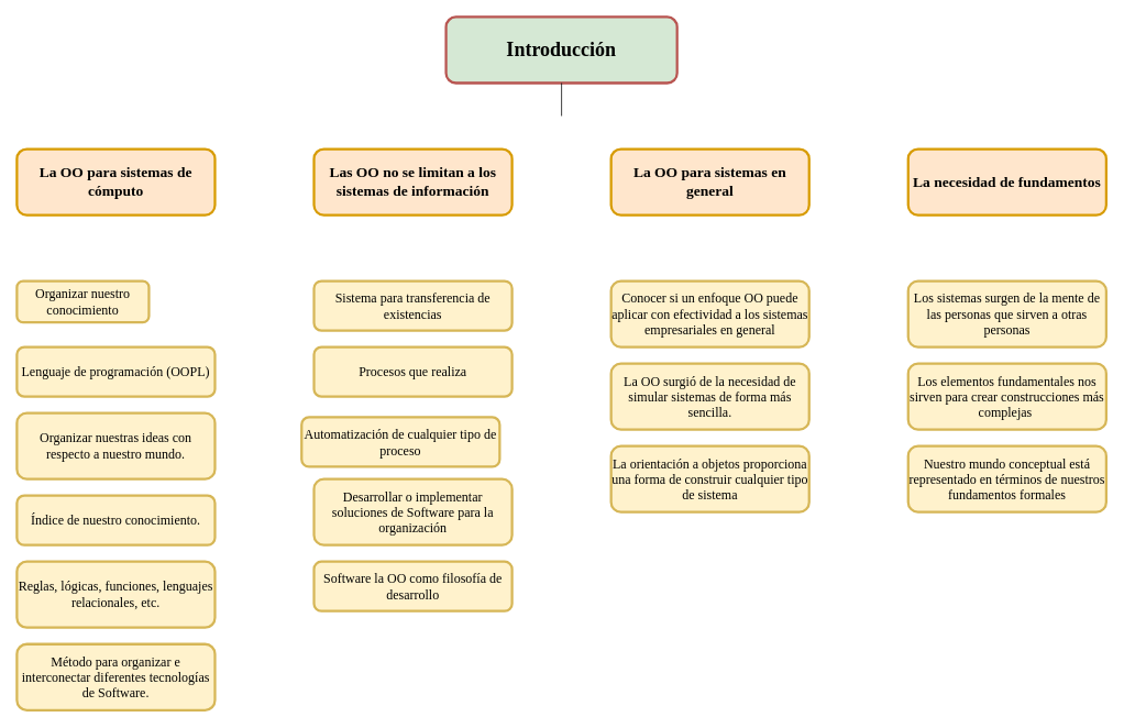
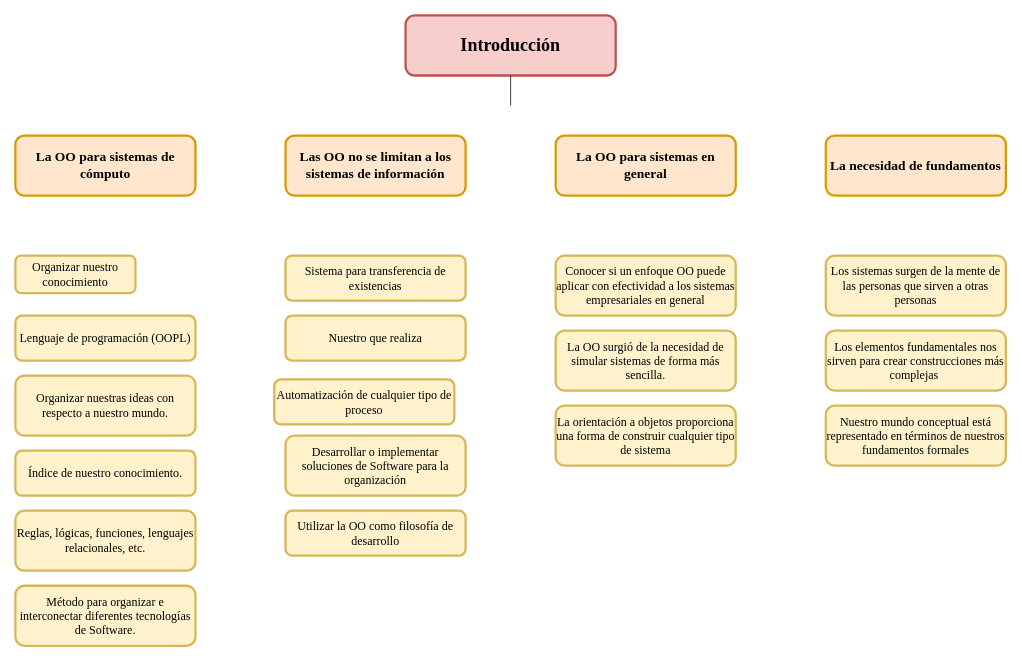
  <mxCell id="0" />
  <mxCell id="1" parent="0" />
  <mxCell id="2" value="&lt;h2&gt;&lt;font face=&quot;Times New Roman&quot;&gt;La OO para sistemas de cómputo&lt;/font&gt;&lt;/h2&gt;" style="rounded=1;whiteSpace=wrap;html=1;strokeColor=#d79b00;fillColor=#ffe6cc;strokeWidth=3;glass=0;sketch=0;shadow=0;" vertex="1" parent="1"><mxGeometry x="20" y="180" width="240" height="80" as="geometry" /></mxCell>
  <mxCell id="3" value="&lt;font style=&quot;font-size: 16px;&quot;&gt;Organizar nuestro &lt;font style=&quot;font-size: 16px;&quot;&gt;conocimiento&lt;/font&gt;&lt;/font&gt;" style="rounded=1;whiteSpace=wrap;html=1;shadow=0;glass=0;sketch=0;strokeWidth=3;fillColor=#fff2cc;strokeColor=#d6b656;fontSize=16;fontFamily=Times New Roman;" vertex="1" parent="1"><mxGeometry x="20" y="340" width="160" height="50" as="geometry" /></mxCell>
  <mxCell id="4" value="Lenguaje de programación (OOPL)" style="rounded=1;whiteSpace=wrap;html=1;shadow=0;glass=0;sketch=0;strokeWidth=3;fillColor=#fff2cc;strokeColor=#d6b656;fontSize=16;fontFamily=Times New Roman;" vertex="1" parent="1"><mxGeometry x="20" y="420" width="240" height="60" as="geometry" /></mxCell>
  <mxCell id="5" value="Organizar nuestras ideas con respecto a nuestro mundo." style="rounded=1;whiteSpace=wrap;html=1;shadow=0;glass=0;sketch=0;strokeWidth=3;fillColor=#fff2cc;strokeColor=#d6b656;fontSize=16;fontFamily=Times New Roman;" vertex="1" parent="1"><mxGeometry x="20" y="500" width="240" height="80" as="geometry" /></mxCell>
  <mxCell id="6" value="Índice de nuestro conocimiento." style="rounded=1;whiteSpace=wrap;html=1;shadow=0;glass=0;sketch=0;strokeWidth=3;fillColor=#fff2cc;strokeColor=#d6b656;fontSize=16;fontFamily=Times New Roman;" vertex="1" parent="1"><mxGeometry x="20" y="600" width="240" height="60" as="geometry" /></mxCell>
  <mxCell id="7" value="Reglas, lógicas, funciones, lenguajes relacionales, etc." style="rounded=1;whiteSpace=wrap;html=1;shadow=0;glass=0;sketch=0;strokeWidth=3;fillColor=#fff2cc;strokeColor=#d6b656;fontSize=16;fontFamily=Times New Roman;" vertex="1" parent="1"><mxGeometry x="20" y="680" width="240" height="80" as="geometry" /></mxCell>
  <mxCell id="8" value="Método para organizar e interconectar diferentes tecnologías de Software." style="rounded=1;whiteSpace=wrap;html=1;shadow=0;glass=0;sketch=0;strokeWidth=3;fillColor=#fff2cc;strokeColor=#d6b656;fontSize=16;fontFamily=Times New Roman;" vertex="1" parent="1"><mxGeometry x="20" y="780" width="240" height="80" as="geometry" /></mxCell>
  <mxCell id="9" value="&lt;h2&gt;&lt;font face=&quot;Times New Roman&quot;&gt;Las OO no se limitan a los sistemas de información&lt;/font&gt;&lt;/h2&gt;" style="rounded=1;whiteSpace=wrap;html=1;strokeColor=#d79b00;fillColor=#ffe6cc;strokeWidth=3;glass=0;sketch=0;shadow=0;" vertex="1" parent="1"><mxGeometry x="380" y="180" width="240" height="80" as="geometry" /></mxCell>
  <mxCell id="10" value="Sistema para transferencia de existencias" style="rounded=1;whiteSpace=wrap;html=1;shadow=0;glass=0;sketch=0;strokeWidth=3;fillColor=#fff2cc;strokeColor=#d6b656;fontSize=16;fontFamily=Times New Roman;" vertex="1" parent="1"><mxGeometry x="380" y="340" width="240" height="60" as="geometry" /></mxCell>
- <mxCell id="11" value="Procesos que realiza" style="rounded=1;whiteSpace=wrap;html=1;shadow=0;glass=0;sketch=0;strokeWidth=3;fillColor=#fff2cc;strokeColor=#d6b656;fontSize=16;fontFamily=Times New Roman;" vertex="1" parent="1"><mxGeometry x="380" y="420" width="240" height="60" as="geometry" /></mxCell>
+ <mxCell id="11" value="Nuestro que realiza" style="rounded=1;whiteSpace=wrap;html=1;shadow=0;glass=0;sketch=0;strokeWidth=3;fillColor=#fff2cc;strokeColor=#d6b656;fontSize=16;fontFamily=Times New Roman;" vertex="1" parent="1"><mxGeometry x="380" y="420" width="240" height="60" as="geometry" /></mxCell>
  <mxCell id="12" value="Automatización de cualquier tipo de proceso" style="rounded=1;whiteSpace=wrap;html=1;shadow=0;glass=0;sketch=0;strokeWidth=3;fillColor=#fff2cc;strokeColor=#d6b656;fontSize=16;fontFamily=Times New Roman;" vertex="1" parent="1"><mxGeometry x="365" y="505" width="240" height="60" as="geometry" /></mxCell>
  <mxCell id="13" value="Desarrollar o implementar soluciones de Software para la organización" style="rounded=1;whiteSpace=wrap;html=1;shadow=0;glass=0;sketch=0;strokeWidth=3;fillColor=#fff2cc;strokeColor=#d6b656;fontSize=16;fontFamily=Times New Roman;" vertex="1" parent="1"><mxGeometry x="380" y="580" width="240" height="80" as="geometry" /></mxCell>
- <mxCell id="14" value="Software la OO como filosofía de desarrollo" style="rounded=1;whiteSpace=wrap;html=1;shadow=0;glass=0;sketch=0;strokeWidth=3;fillColor=#fff2cc;strokeColor=#d6b656;fontSize=16;fontFamily=Times New Roman;" vertex="1" parent="1"><mxGeometry x="380" y="680" width="240" height="60" as="geometry" /></mxCell>
+ <mxCell id="14" value="Utilizar la OO como filosofía de desarrollo" style="rounded=1;whiteSpace=wrap;html=1;shadow=0;glass=0;sketch=0;strokeWidth=3;fillColor=#fff2cc;strokeColor=#d6b656;fontSize=16;fontFamily=Times New Roman;" vertex="1" parent="1"><mxGeometry x="380" y="680" width="240" height="60" as="geometry" /></mxCell>
  <mxCell id="15" value="&lt;h2&gt;&lt;font face=&quot;Times New Roman&quot;&gt;La OO para sistemas en general&lt;/font&gt;&lt;/h2&gt;" style="rounded=1;whiteSpace=wrap;html=1;strokeColor=#d79b00;fillColor=#ffe6cc;strokeWidth=3;glass=0;sketch=0;shadow=0;" vertex="1" parent="1"><mxGeometry x="740" y="180" width="240" height="80" as="geometry" /></mxCell>
  <mxCell id="16" value="Conocer si un enfoque OO puede aplicar con efectividad a los sistemas empresariales en general" style="rounded=1;whiteSpace=wrap;html=1;shadow=0;glass=0;sketch=0;strokeWidth=3;fillColor=#fff2cc;strokeColor=#d6b656;fontSize=16;fontFamily=Times New Roman;" vertex="1" parent="1"><mxGeometry x="740" y="340" width="240" height="80" as="geometry" /></mxCell>
  <mxCell id="17" value="La OO surgió de la necesidad de simular sistemas de forma más sencilla." style="rounded=1;whiteSpace=wrap;html=1;shadow=0;glass=0;sketch=0;strokeWidth=3;fillColor=#fff2cc;strokeColor=#d6b656;fontSize=16;fontFamily=Times New Roman;" vertex="1" parent="1"><mxGeometry x="740" y="440" width="240" height="80" as="geometry" /></mxCell>
  <mxCell id="18" value="La orientación a objetos proporciona una forma de construir cualquier tipo de sistema" style="rounded=1;whiteSpace=wrap;html=1;shadow=0;glass=0;sketch=0;strokeWidth=3;fillColor=#fff2cc;strokeColor=#d6b656;fontSize=16;fontFamily=Times New Roman;" vertex="1" parent="1"><mxGeometry x="740" y="540" width="240" height="80" as="geometry" /></mxCell>
  <mxCell id="19" value="&lt;h2&gt;&lt;font face=&quot;Times New Roman&quot;&gt;La necesidad de fundamentos&lt;/font&gt;&lt;/h2&gt;" style="rounded=1;whiteSpace=wrap;html=1;strokeColor=#d79b00;fillColor=#ffe6cc;strokeWidth=3;glass=0;sketch=0;shadow=0;" vertex="1" parent="1"><mxGeometry x="1100" y="180" width="240" height="80" as="geometry" /></mxCell>
  <mxCell id="20" value="Los sistemas surgen de la mente de las personas que sirven a otras personas" style="rounded=1;whiteSpace=wrap;html=1;shadow=0;glass=0;sketch=0;strokeWidth=3;fillColor=#fff2cc;strokeColor=#d6b656;fontSize=16;fontFamily=Times New Roman;" vertex="1" parent="1"><mxGeometry x="1100" y="340" width="240" height="80" as="geometry" /></mxCell>
  <mxCell id="21" value="Los elementos fundamentales nos sirven para crear construcciones más complejas&amp;nbsp;" style="rounded=1;whiteSpace=wrap;html=1;shadow=0;glass=0;sketch=0;strokeWidth=3;fillColor=#fff2cc;strokeColor=#d6b656;fontSize=16;fontFamily=Times New Roman;" vertex="1" parent="1"><mxGeometry x="1100" y="440" width="240" height="80" as="geometry" /></mxCell>
  <mxCell id="22" value="Nuestro mundo conceptual está representado en términos de nuestros fundamentos formales" style="rounded=1;whiteSpace=wrap;html=1;shadow=0;glass=0;sketch=0;strokeWidth=3;fillColor=#fff2cc;strokeColor=#d6b656;fontSize=16;fontFamily=Times New Roman;" vertex="1" parent="1"><mxGeometry x="1100" y="540" width="240" height="80" as="geometry" /></mxCell>
- <mxCell id="23" value="&lt;h2&gt;Introducción&lt;/h2&gt;" style="rounded=1;whiteSpace=wrap;html=1;shadow=0;glass=0;sketch=0;strokeWidth=3;fillColor=#d5e8d4;fontFamily=Times New Roman;fontSize=16;strokeColor=#b85450;" vertex="1" parent="1"><mxGeometry x="540" y="20" width="280" height="80" as="geometry" /></mxCell>
+ <mxCell id="23" value="&lt;h2&gt;Introducción&lt;/h2&gt;" style="rounded=1;whiteSpace=wrap;html=1;shadow=0;glass=0;sketch=0;strokeWidth=3;fillColor=#f8cecc;fontFamily=Times New Roman;fontSize=16;strokeColor=#b85450;" vertex="1" parent="1"><mxGeometry x="540" y="20" width="280" height="80" as="geometry" /></mxCell>
  <mxCell id="24" value="" style="endArrow=none;html=1;fontFamily=Times New Roman;fontSize=16;entryX=0.5;entryY=1;entryDx=0;entryDy=0;" edge="1" parent="1" target="23"><mxGeometry width="50" height="50" relative="1" as="geometry"><mxPoint x="680" y="140" as="sourcePoint" /><mxPoint x="950" y="260" as="targetPoint" /></mxGeometry></mxCell>
